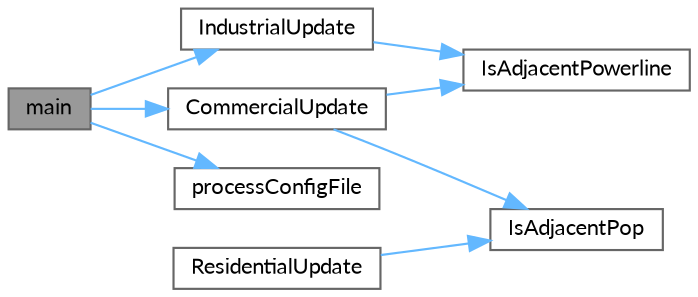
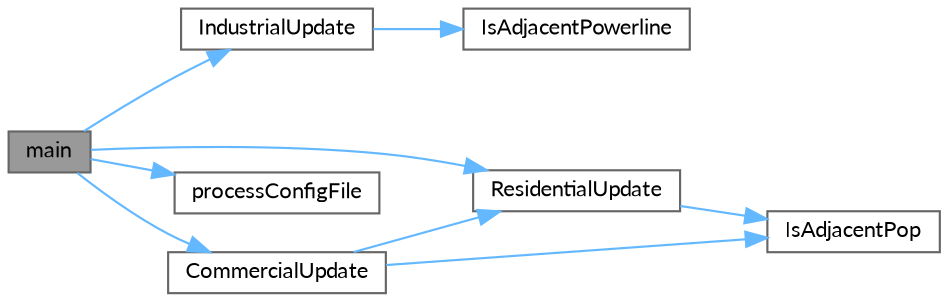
  digraph {
    fontname=Lato
    rankdir=LR
    node [color=grey40 fillcolor=white fontname=Lato fontsize=10 shape=box style=filled]
    edge [color=steelblue1 fontname=Lato fontsize=10 labelfontname=Helvetica labelfontsize=10 style=solid]
    n1 [color=gray40 fillcolor=grey60 fontcolor=black height=0.2 label=main width=0.4]
    n2 [height=0.2 label=CommercialUpdate width=0.4]
    n3 [height=0.2 label=IndustrialUpdate width=0.4]
    n4 [height=0.2 label=processConfigFile width=0.4]
    n5 [height=0.2 label=ResidentialUpdate width=0.4]
    n6 [height=0.2 label=IsAdjacentPop width=0.4]
    n7 [height=0.2 label=IsAdjacentPowerline width=0.4]
    n1 -> n2
    n1 -> n3
    n1 -> n4
+   n1 -> n5
    n2 -> n6
-   n2 -> n7
+   n2 -> n5
    n3 -> n7
    n5 -> n6
  }
